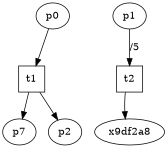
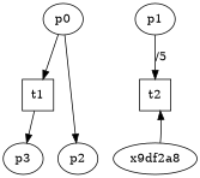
  digraph {
    n1 [label=p0 width=0.5]
    n2 [label=t1 shape=box width=0.5]
    n3 [label=p2 width=0.5]
-   n4 [label=p7 width=0.5]
+   n4 [label=p3 width=0.5]
    n5 [label=t2 shape=box width=0.5]
    x9df2a8 [width=0.5]
    n7 [label=p1 width=0.5]
    n1 -> n2
-   n2 -> n3
+   n1 -> n3
    n2 -> n4
-   n5 -> x9df2a8
+   x9df2a8 -> n5
    n7 -> n5 [label="/5"]
  }
